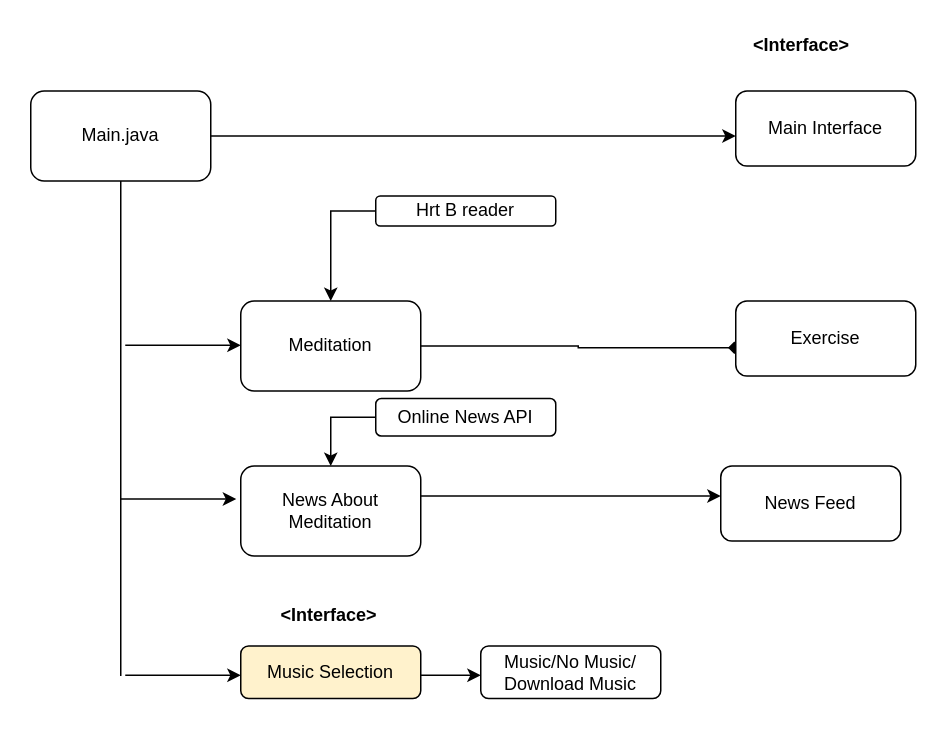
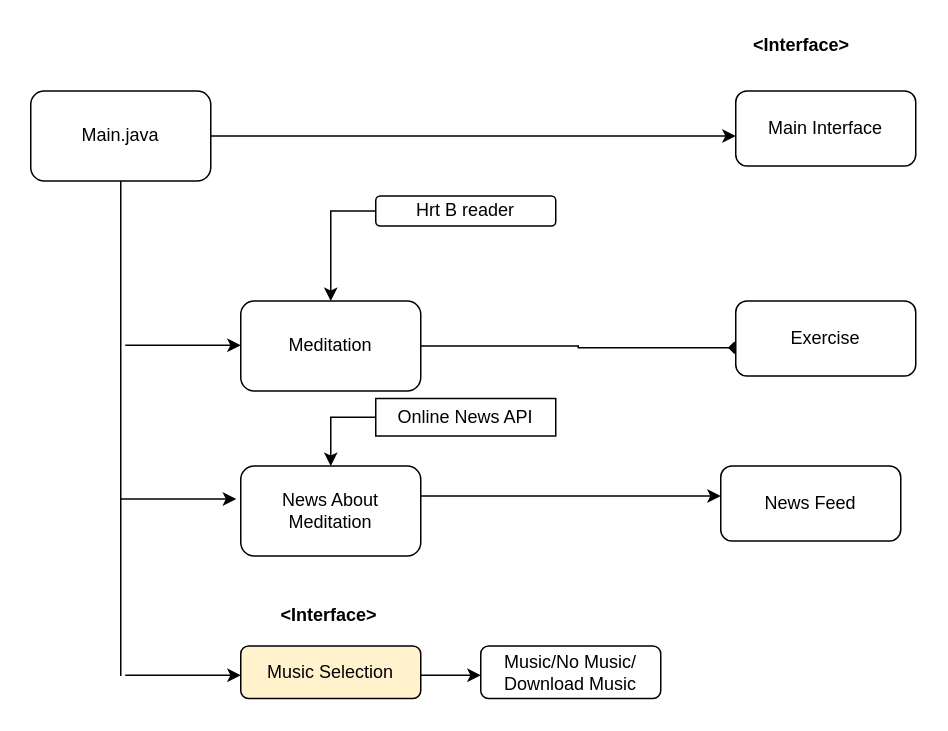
  <mxCell id="0" />
  <mxCell id="1" parent="0" />
  <mxCell id="2" style="edgeStyle=orthogonalEdgeStyle;rounded=0;orthogonalLoop=1;jettySize=auto;html=1;exitX=1;exitY=0.5;exitDx=0;exitDy=0;entryX=0.027;entryY=0.623;entryDx=0;entryDy=0;entryPerimeter=0;endArrow=diamond;" edge="1" parent="1" source="3" target="13"><mxGeometry relative="1" as="geometry"><Array as="points"><mxPoint x="385" y="230" /><mxPoint x="385" y="231" /></Array></mxGeometry></mxCell>
  <mxCell id="3" value="Meditation" style="rounded=1;whiteSpace=wrap;html=1;" vertex="1" parent="1"><mxGeometry x="160" y="200" width="120" height="60" as="geometry" /></mxCell>
  <mxCell id="4" style="edgeStyle=orthogonalEdgeStyle;rounded=0;orthogonalLoop=1;jettySize=auto;html=1;exitX=0;exitY=0.5;exitDx=0;exitDy=0;entryX=0.5;entryY=0;entryDx=0;entryDy=0;" edge="1" parent="1" source="5" target="3"><mxGeometry relative="1" as="geometry" /></mxCell>
  <mxCell id="5" value="Hrt B reader" style="rounded=1;whiteSpace=wrap;html=1;" vertex="1" parent="1"><mxGeometry x="250" y="130" width="120" height="20" as="geometry" /></mxCell>
  <mxCell id="6" value="News About Meditation" style="rounded=1;whiteSpace=wrap;html=1;" vertex="1" parent="1"><mxGeometry x="160" y="310" width="120" height="60" as="geometry" /></mxCell>
  <mxCell id="7" value="Music/No Music/ Download Music" style="rounded=1;whiteSpace=wrap;html=1;" vertex="1" parent="1"><mxGeometry x="320" y="430" width="120" height="35" as="geometry" /></mxCell>
  <mxCell id="8" value="&lt;b&gt;&amp;lt;Interface&amp;gt;&lt;/b&gt;" style="text;html=1;resizable=0;points=[];autosize=1;align=left;verticalAlign=top;spacingTop=-4;" vertex="1" parent="1"><mxGeometry x="500" y="20" width="80" height="20" as="geometry" /></mxCell>
  <mxCell id="9" value="" style="endArrow=none;html=1;entryX=0.5;entryY=1;entryDx=0;entryDy=0;" edge="1" parent="1" target="17"><mxGeometry width="50" height="50" relative="1" as="geometry"><mxPoint x="80" y="450" as="sourcePoint" /><mxPoint x="80" y="220" as="targetPoint" /></mxGeometry></mxCell>
  <mxCell id="10" value="" style="endArrow=classic;html=1;" edge="1" parent="1"><mxGeometry width="50" height="50" relative="1" as="geometry"><mxPoint x="80" y="332" as="sourcePoint" /><mxPoint x="157" y="332" as="targetPoint" /></mxGeometry></mxCell>
  <mxCell id="11" value="" style="endArrow=classic;html=1;" edge="1" parent="1"><mxGeometry width="50" height="50" relative="1" as="geometry"><mxPoint x="83" y="229.5" as="sourcePoint" /><mxPoint x="160" y="229.5" as="targetPoint" /></mxGeometry></mxCell>
  <mxCell id="12" value="" style="endArrow=classic;html=1;" edge="1" parent="1"><mxGeometry width="50" height="50" relative="1" as="geometry"><mxPoint x="83" y="449.5" as="sourcePoint" /><mxPoint x="160" y="449.5" as="targetPoint" /></mxGeometry></mxCell>
  <mxCell id="13" value="Exercise" style="rounded=1;whiteSpace=wrap;html=1;" vertex="1" parent="1"><mxGeometry x="490" y="200" width="120" height="50" as="geometry" /></mxCell>
  <mxCell id="14" value="" style="endArrow=classic;html=1;exitX=1;exitY=0.5;exitDx=0;exitDy=0;" edge="1" parent="1"><mxGeometry width="50" height="50" relative="1" as="geometry"><mxPoint x="280" y="449.5" as="sourcePoint" /><mxPoint x="320" y="449.5" as="targetPoint" /></mxGeometry></mxCell>
  <mxCell id="15" value="" style="endArrow=classic;html=1;exitX=1;exitY=0.5;exitDx=0;exitDy=0;" edge="1" parent="1"><mxGeometry width="50" height="50" relative="1" as="geometry"><mxPoint x="280" y="330" as="sourcePoint" /><mxPoint x="480" y="330" as="targetPoint" /><Array as="points"><mxPoint x="300" y="330" /></Array></mxGeometry></mxCell>
  <mxCell id="16" style="edgeStyle=orthogonalEdgeStyle;rounded=0;orthogonalLoop=1;jettySize=auto;html=1;exitX=1;exitY=0.5;exitDx=0;exitDy=0;" edge="1" parent="1" source="17"><mxGeometry relative="1" as="geometry"><mxPoint x="490" y="90" as="targetPoint" /></mxGeometry></mxCell>
  <mxCell id="17" value="Main.java" style="rounded=1;whiteSpace=wrap;html=1;" vertex="1" parent="1"><mxGeometry x="20" y="60" width="120" height="60" as="geometry" /></mxCell>
  <mxCell id="18" style="edgeStyle=orthogonalEdgeStyle;rounded=0;orthogonalLoop=1;jettySize=auto;html=1;exitX=0;exitY=0.5;exitDx=0;exitDy=0;entryX=0.5;entryY=0;entryDx=0;entryDy=0;" edge="1" parent="1" source="19" target="6"><mxGeometry relative="1" as="geometry"><mxPoint x="250" y="340" as="targetPoint" /></mxGeometry></mxCell>
- <mxCell id="19" value="Online News API" style="rounded=1;whiteSpace=wrap;html=1;" vertex="1" parent="1"><mxGeometry x="250" y="265" width="120" height="25" as="geometry" /></mxCell>
+ <mxCell id="19" value="Online News API" style="whiteSpace=wrap;html=1;rounded=0;" vertex="1" parent="1"><mxGeometry x="250" y="265" width="120" height="25" as="geometry" /></mxCell>
  <mxCell id="20" value="News Feed" style="rounded=1;whiteSpace=wrap;html=1;" vertex="1" parent="1"><mxGeometry x="480" y="310" width="120" height="50" as="geometry" /></mxCell>
  <mxCell id="21" value="&lt;b&gt;&amp;lt;Interface&amp;gt;&lt;/b&gt;" style="text;html=1;resizable=0;points=[];autosize=1;align=left;verticalAlign=top;spacingTop=-4;" vertex="1" parent="1"><mxGeometry x="185" y="400" width="80" height="20" as="geometry" /></mxCell>
  <mxCell id="22" value="Music Selection" style="rounded=1;whiteSpace=wrap;html=1;fillColor=#fff2cc;" vertex="1" parent="1"><mxGeometry x="160" y="430" width="120" height="35" as="geometry" /></mxCell>
  <mxCell id="23" value="Main Interface" style="rounded=1;whiteSpace=wrap;html=1;" vertex="1" parent="1"><mxGeometry x="490" y="60" width="120" height="50" as="geometry" /></mxCell>
